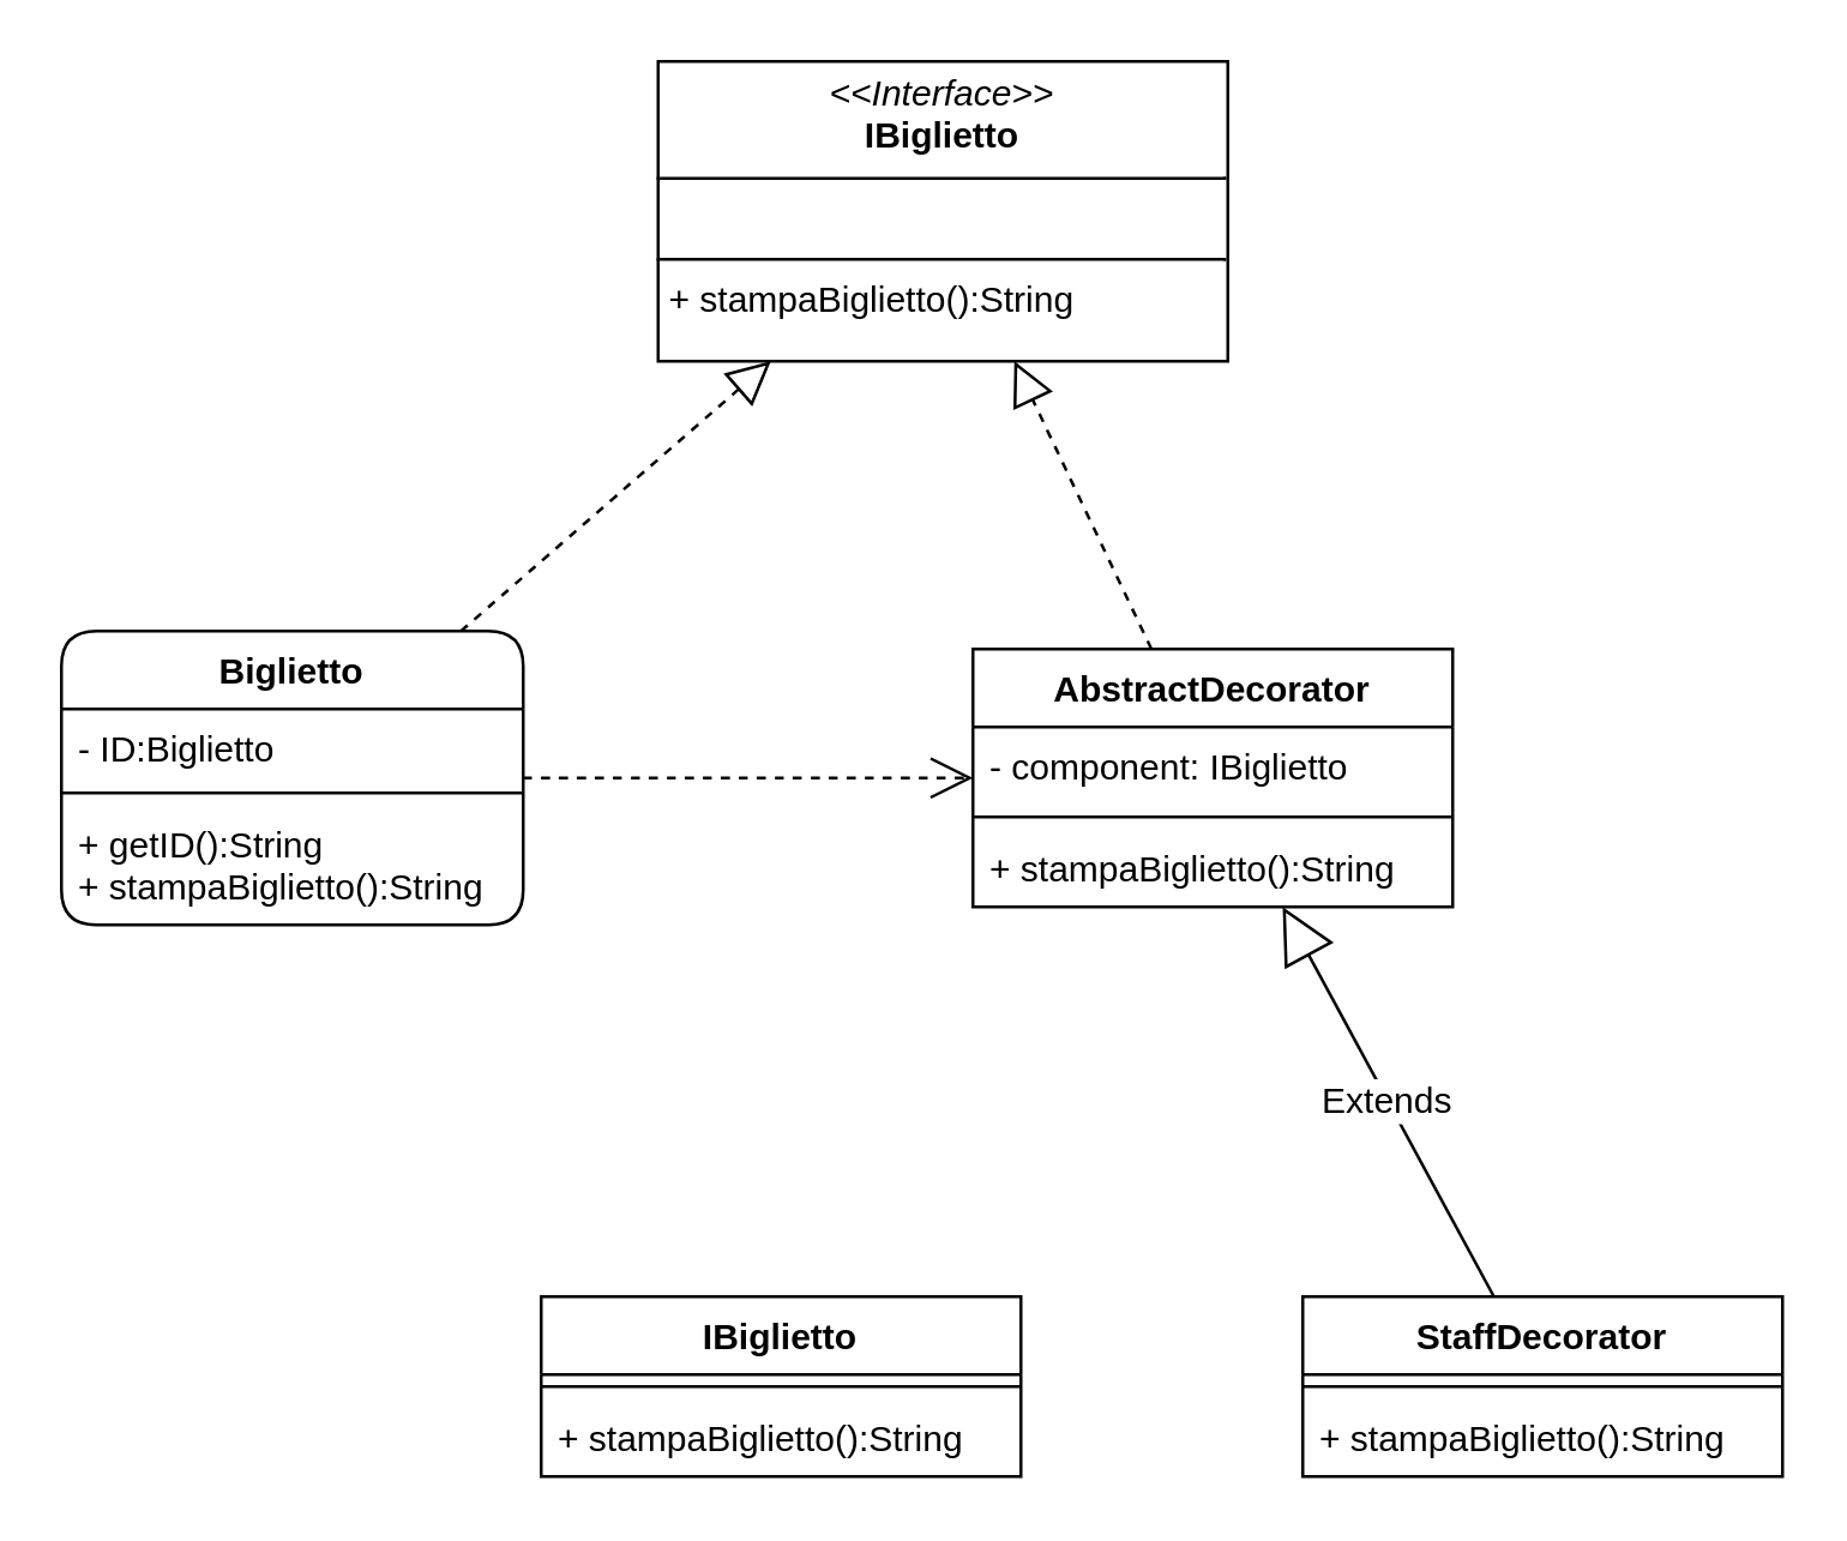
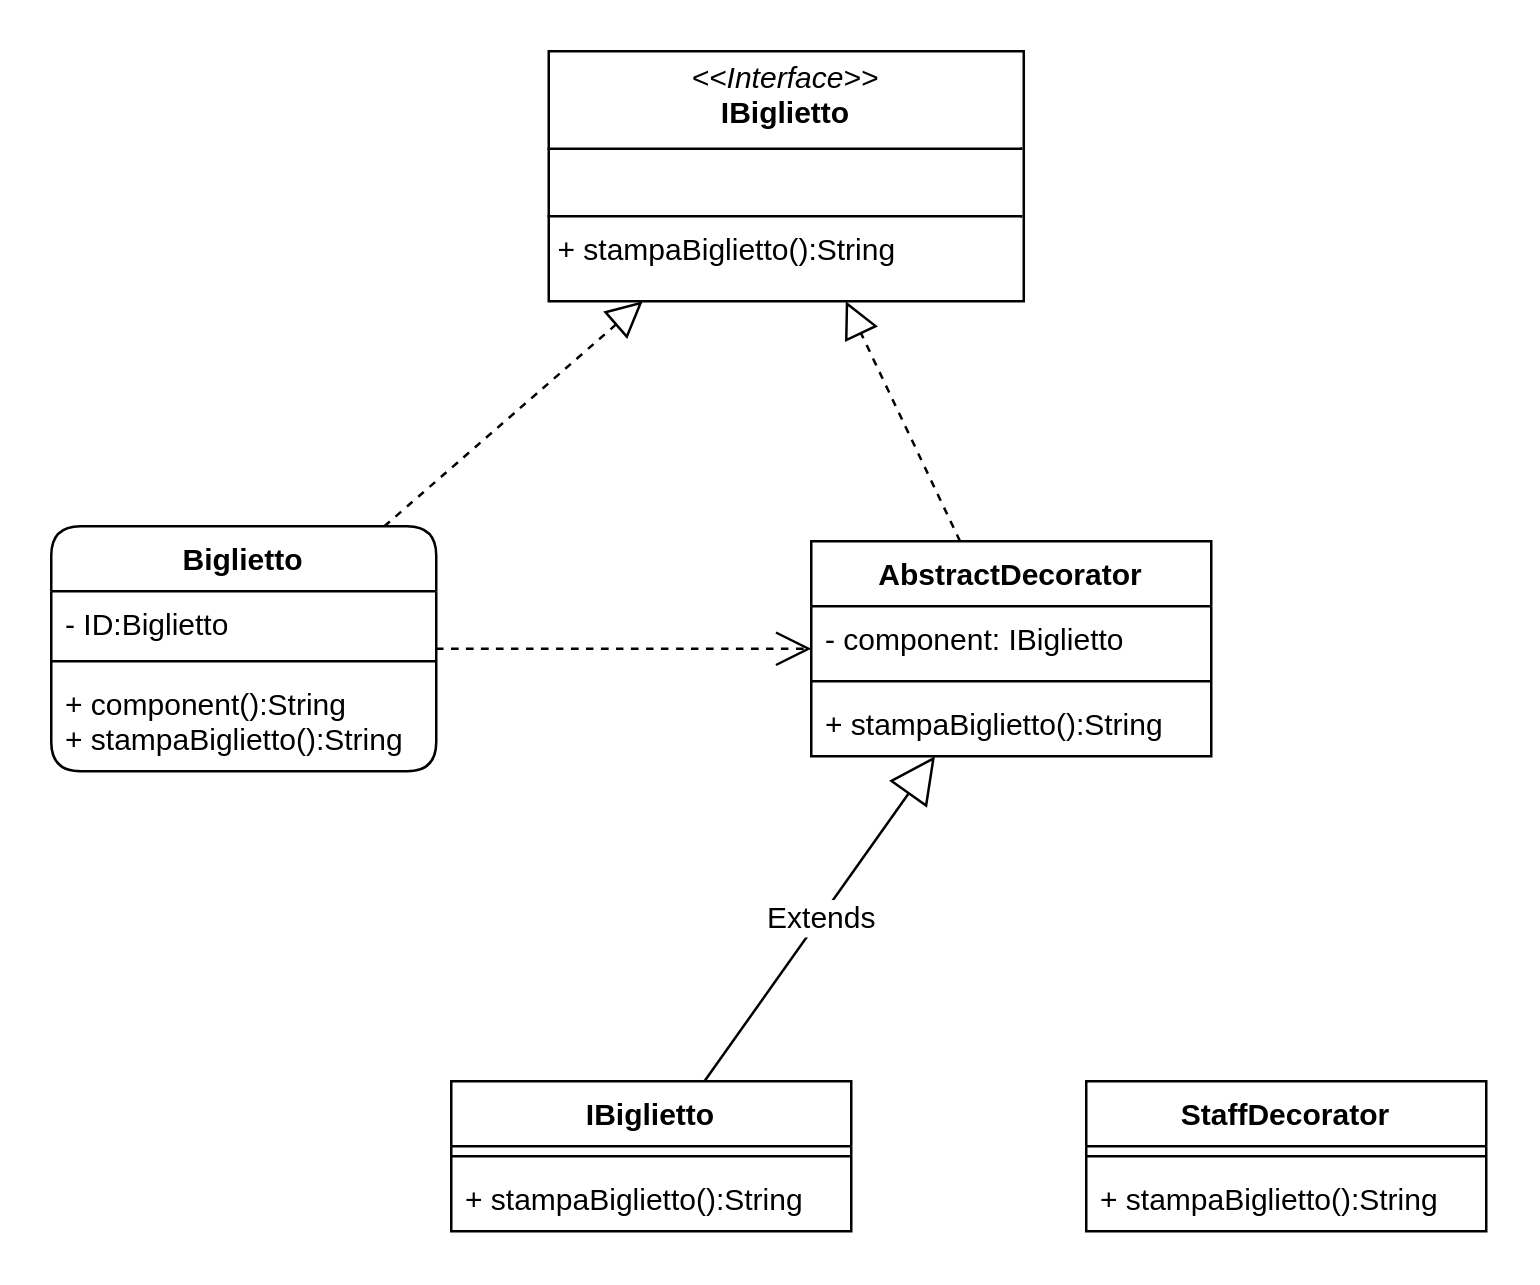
  <mxCell id="0" />
  <mxCell id="1" parent="0" />
  <mxCell id="2" value="Biglietto" style="swimlane;fontStyle=1;align=center;verticalAlign=top;childLayout=stackLayout;horizontal=1;startSize=26;horizontalStack=0;resizeParent=1;resizeParentMax=0;resizeLast=0;collapsible=1;marginBottom=0;whiteSpace=wrap;html=1;rounded=1;" parent="1" vertex="1"><mxGeometry x="20" y="210" width="154" height="98" as="geometry" /></mxCell>
  <mxCell id="3" value="&lt;div&gt;- ID:Biglietto&lt;/div&gt;&lt;div&gt;&lt;br&gt;&lt;/div&gt;" style="text;strokeColor=none;fillColor=none;align=left;verticalAlign=top;spacingLeft=4;spacingRight=4;overflow=hidden;rotatable=0;points=[[0,0.5],[1,0.5]];portConstraint=eastwest;whiteSpace=wrap;html=1;" parent="2" vertex="1"><mxGeometry y="26" width="154" height="24" as="geometry" /></mxCell>
  <mxCell id="4" value="" style="line;strokeWidth=1;fillColor=none;align=left;verticalAlign=middle;spacingTop=-1;spacingLeft=3;spacingRight=3;rotatable=0;labelPosition=right;points=[];portConstraint=eastwest;strokeColor=inherit;rounded=1;" parent="2" vertex="1"><mxGeometry y="50" width="154" height="8" as="geometry" /></mxCell>
- <mxCell id="5" value="&lt;div&gt;+ getID():String&lt;/div&gt;&lt;div&gt;+ stampaBiglietto():String&lt;br&gt;&lt;/div&gt;" style="text;strokeColor=none;fillColor=none;align=left;verticalAlign=top;spacingLeft=4;spacingRight=4;overflow=hidden;rotatable=0;points=[[0,0.5],[1,0.5]];portConstraint=eastwest;whiteSpace=wrap;html=1;" parent="2" vertex="1"><mxGeometry y="58" width="154" height="40" as="geometry" /></mxCell>
+ <mxCell id="5" value="&lt;div&gt;+ component():String&lt;/div&gt;&lt;div&gt;+ stampaBiglietto():String&lt;br&gt;&lt;/div&gt;" style="text;strokeColor=none;fillColor=none;align=left;verticalAlign=top;spacingLeft=4;spacingRight=4;overflow=hidden;rotatable=0;points=[[0,0.5],[1,0.5]];portConstraint=eastwest;whiteSpace=wrap;html=1;" parent="2" vertex="1"><mxGeometry y="58" width="154" height="40" as="geometry" /></mxCell>
  <mxCell id="6" value="AbstractDecorator" style="swimlane;fontStyle=1;align=center;verticalAlign=top;childLayout=stackLayout;horizontal=1;startSize=26;horizontalStack=0;resizeParent=1;resizeParentMax=0;resizeLast=0;collapsible=1;marginBottom=0;whiteSpace=wrap;html=1;" parent="1" vertex="1"><mxGeometry x="324" y="216" width="160" height="86" as="geometry" /></mxCell>
  <mxCell id="7" value="- component: IBiglietto" style="text;strokeColor=none;fillColor=none;align=left;verticalAlign=top;spacingLeft=4;spacingRight=4;overflow=hidden;rotatable=0;points=[[0,0.5],[1,0.5]];portConstraint=eastwest;whiteSpace=wrap;html=1;" parent="6" vertex="1"><mxGeometry y="26" width="160" height="26" as="geometry" /></mxCell>
  <mxCell id="8" value="" style="line;strokeWidth=1;fillColor=none;align=left;verticalAlign=middle;spacingTop=-1;spacingLeft=3;spacingRight=3;rotatable=0;labelPosition=right;points=[];portConstraint=eastwest;strokeColor=inherit;" parent="6" vertex="1"><mxGeometry y="52" width="160" height="8" as="geometry" /></mxCell>
  <mxCell id="9" value="+ stampaBiglietto():String" style="text;strokeColor=none;fillColor=none;align=left;verticalAlign=top;spacingLeft=4;spacingRight=4;overflow=hidden;rotatable=0;points=[[0,0.5],[1,0.5]];portConstraint=eastwest;whiteSpace=wrap;html=1;" parent="6" vertex="1"><mxGeometry y="60" width="160" height="26" as="geometry" /></mxCell>
  <mxCell id="10" value="IBiglietto" style="swimlane;fontStyle=1;align=center;verticalAlign=top;childLayout=stackLayout;horizontal=1;startSize=26;horizontalStack=0;resizeParent=1;resizeParentMax=0;resizeLast=0;collapsible=1;marginBottom=0;whiteSpace=wrap;html=1;" parent="1" vertex="1"><mxGeometry x="180" y="432" width="160" height="60" as="geometry" /></mxCell>
  <mxCell id="11" value="" style="line;strokeWidth=1;fillColor=none;align=left;verticalAlign=middle;spacingTop=-1;spacingLeft=3;spacingRight=3;rotatable=0;labelPosition=right;points=[];portConstraint=eastwest;strokeColor=inherit;" parent="10" vertex="1"><mxGeometry y="26" width="160" height="8" as="geometry" /></mxCell>
  <mxCell id="12" value="+ stampaBiglietto():String" style="text;strokeColor=none;fillColor=none;align=left;verticalAlign=top;spacingLeft=4;spacingRight=4;overflow=hidden;rotatable=0;points=[[0,0.5],[1,0.5]];portConstraint=eastwest;whiteSpace=wrap;html=1;" parent="10" vertex="1"><mxGeometry y="34" width="160" height="26" as="geometry" /></mxCell>
  <mxCell id="13" value="StaffDecorator" style="swimlane;fontStyle=1;align=center;verticalAlign=top;childLayout=stackLayout;horizontal=1;startSize=26;horizontalStack=0;resizeParent=1;resizeParentMax=0;resizeLast=0;collapsible=1;marginBottom=0;whiteSpace=wrap;html=1;" parent="1" vertex="1"><mxGeometry x="434" y="432" width="160" height="60" as="geometry" /></mxCell>
  <mxCell id="14" value="" style="line;strokeWidth=1;fillColor=none;align=left;verticalAlign=middle;spacingTop=-1;spacingLeft=3;spacingRight=3;rotatable=0;labelPosition=right;points=[];portConstraint=eastwest;strokeColor=inherit;" parent="13" vertex="1"><mxGeometry y="26" width="160" height="8" as="geometry" /></mxCell>
  <mxCell id="15" value="+ stampaBiglietto():String" style="text;strokeColor=none;fillColor=none;align=left;verticalAlign=top;spacingLeft=4;spacingRight=4;overflow=hidden;rotatable=0;points=[[0,0.5],[1,0.5]];portConstraint=eastwest;whiteSpace=wrap;html=1;" parent="13" vertex="1"><mxGeometry y="34" width="160" height="26" as="geometry" /></mxCell>
  <mxCell id="16" value="" style="endArrow=open;endFill=1;endSize=12;html=1;rounded=0;fontSize=12;curved=1;dashed=1;" parent="1" source="2" target="6" edge="1"><mxGeometry width="160" relative="1" as="geometry"><mxPoint x="164" y="392" as="sourcePoint" /><mxPoint x="324" y="392" as="targetPoint" /></mxGeometry></mxCell>
- <mxCell id="18" value="Extends" style="endArrow=block;endSize=16;endFill=0;html=1;rounded=0;fontSize=12;curved=1;" parent="1" source="13" target="6" edge="1"><mxGeometry width="160" relative="1" as="geometry"><mxPoint x="164" y="392" as="sourcePoint" /><mxPoint x="324" y="392" as="targetPoint" /></mxGeometry></mxCell>
+ <mxCell id="17" value="Extends" style="endArrow=block;endSize=16;endFill=0;html=1;rounded=0;fontSize=12;curved=1;" parent="1" source="10" target="6" edge="1"><mxGeometry width="160" relative="1" as="geometry"><mxPoint x="164" y="392" as="sourcePoint" /><mxPoint x="324" y="392" as="targetPoint" /></mxGeometry></mxCell>
  <mxCell id="19" value="&lt;p style=&quot;margin:0px;margin-top:4px;text-align:center;&quot;&gt;&lt;i&gt;&amp;lt;&amp;lt;Interface&amp;gt;&amp;gt;&lt;/i&gt;&lt;br&gt;&lt;b&gt;IBiglietto&lt;/b&gt;&lt;/p&gt;&lt;hr size=&quot;1&quot; style=&quot;border-style:solid;&quot;&gt;&lt;p style=&quot;margin:0px;margin-left:4px;&quot;&gt;&lt;br&gt;&lt;/p&gt;&lt;hr size=&quot;1&quot; style=&quot;border-style:solid;&quot;&gt;&lt;p style=&quot;margin:0px;margin-left:4px;&quot;&gt;+ stampaBiglietto():String&lt;br&gt;&lt;/p&gt;" style="verticalAlign=top;align=left;overflow=fill;html=1;whiteSpace=wrap;" vertex="1" parent="1"><mxGeometry x="219" y="20" width="190" height="100" as="geometry" /></mxCell>
  <mxCell id="20" value="" style="endArrow=block;dashed=1;endFill=0;endSize=12;html=1;rounded=0;fontSize=12;curved=1;" edge="1" parent="1" source="2" target="19"><mxGeometry width="160" relative="1" as="geometry"><mxPoint x="150" y="280" as="sourcePoint" /><mxPoint x="310" y="280" as="targetPoint" /></mxGeometry></mxCell>
  <mxCell id="21" value="" style="endArrow=block;dashed=1;endFill=0;endSize=12;html=1;rounded=0;fontSize=12;curved=1;" edge="1" parent="1" source="6" target="19"><mxGeometry width="160" relative="1" as="geometry"><mxPoint x="163" y="220" as="sourcePoint" /><mxPoint x="267" y="130" as="targetPoint" /></mxGeometry></mxCell>
